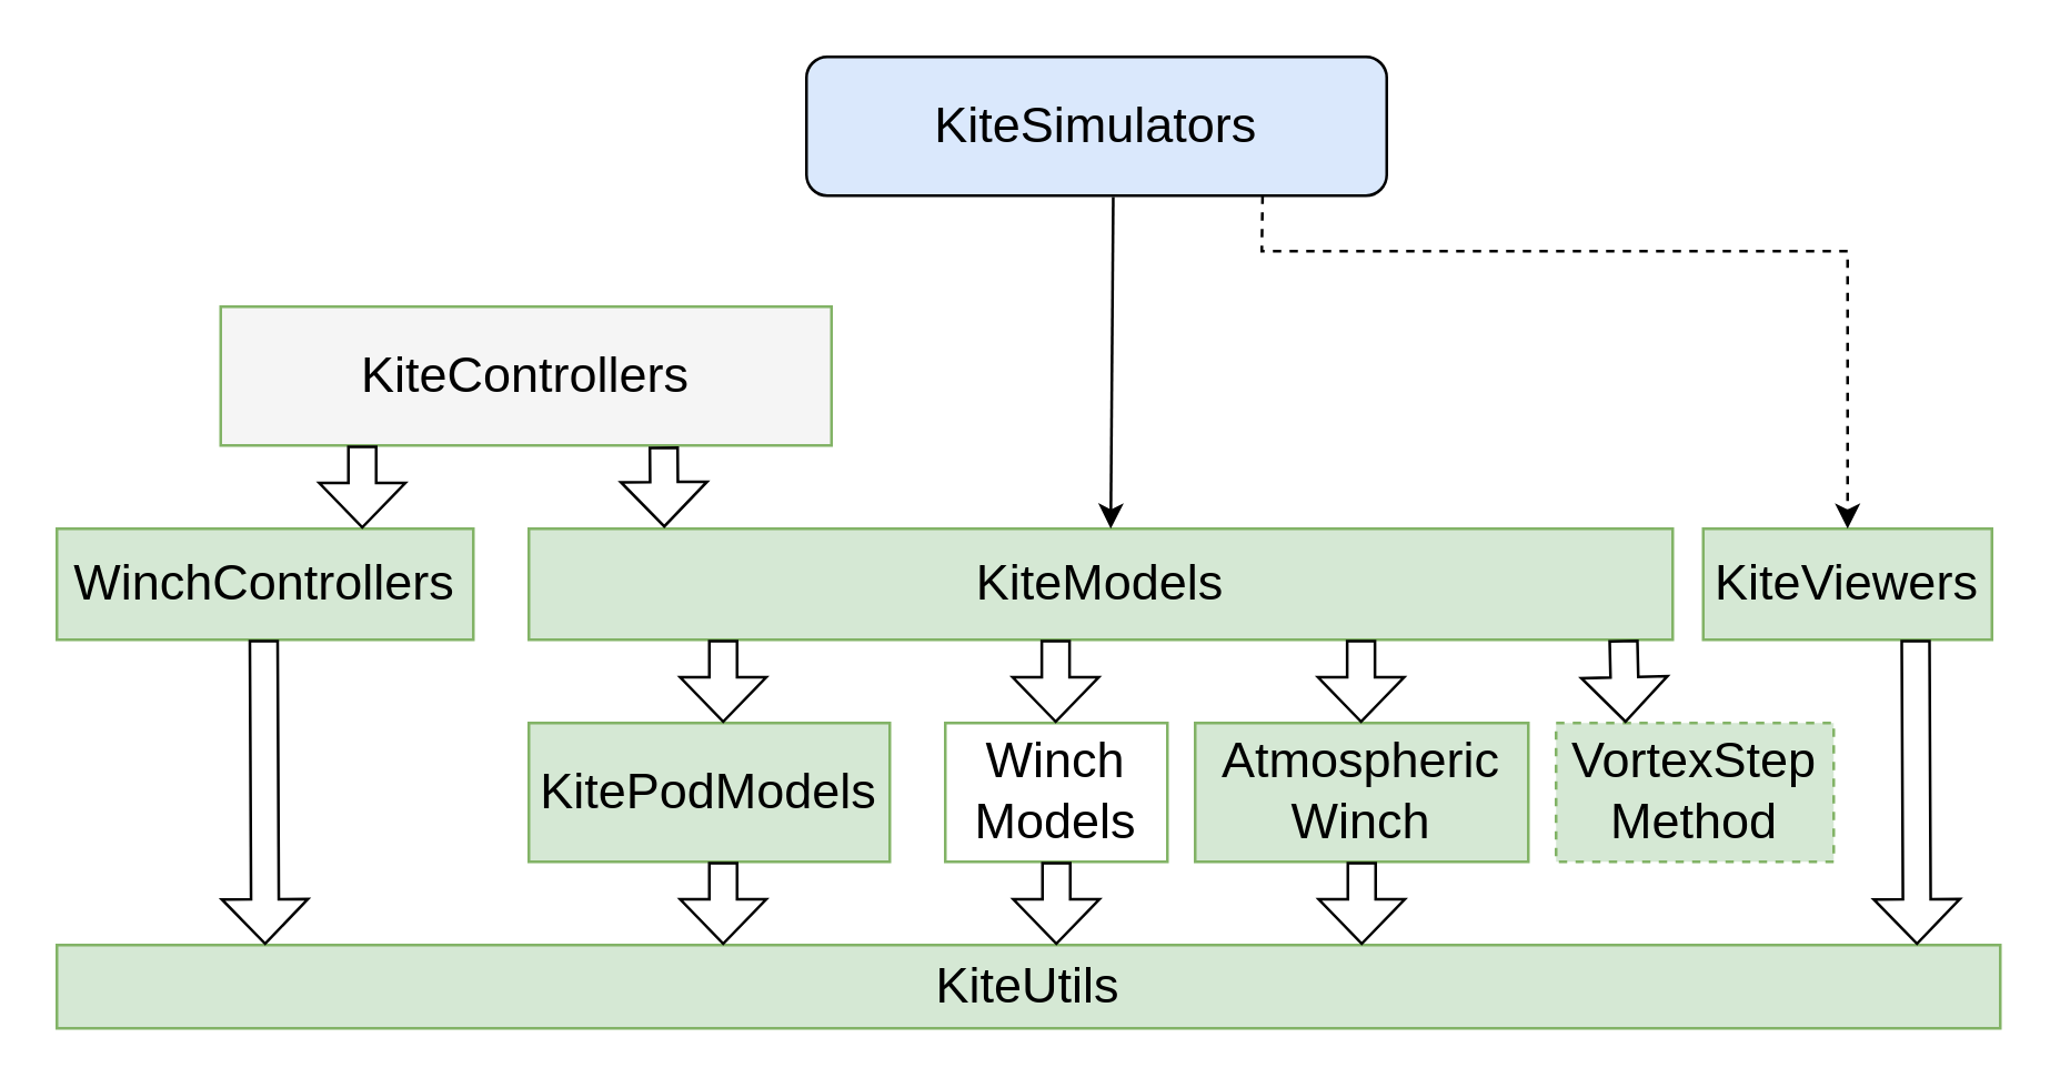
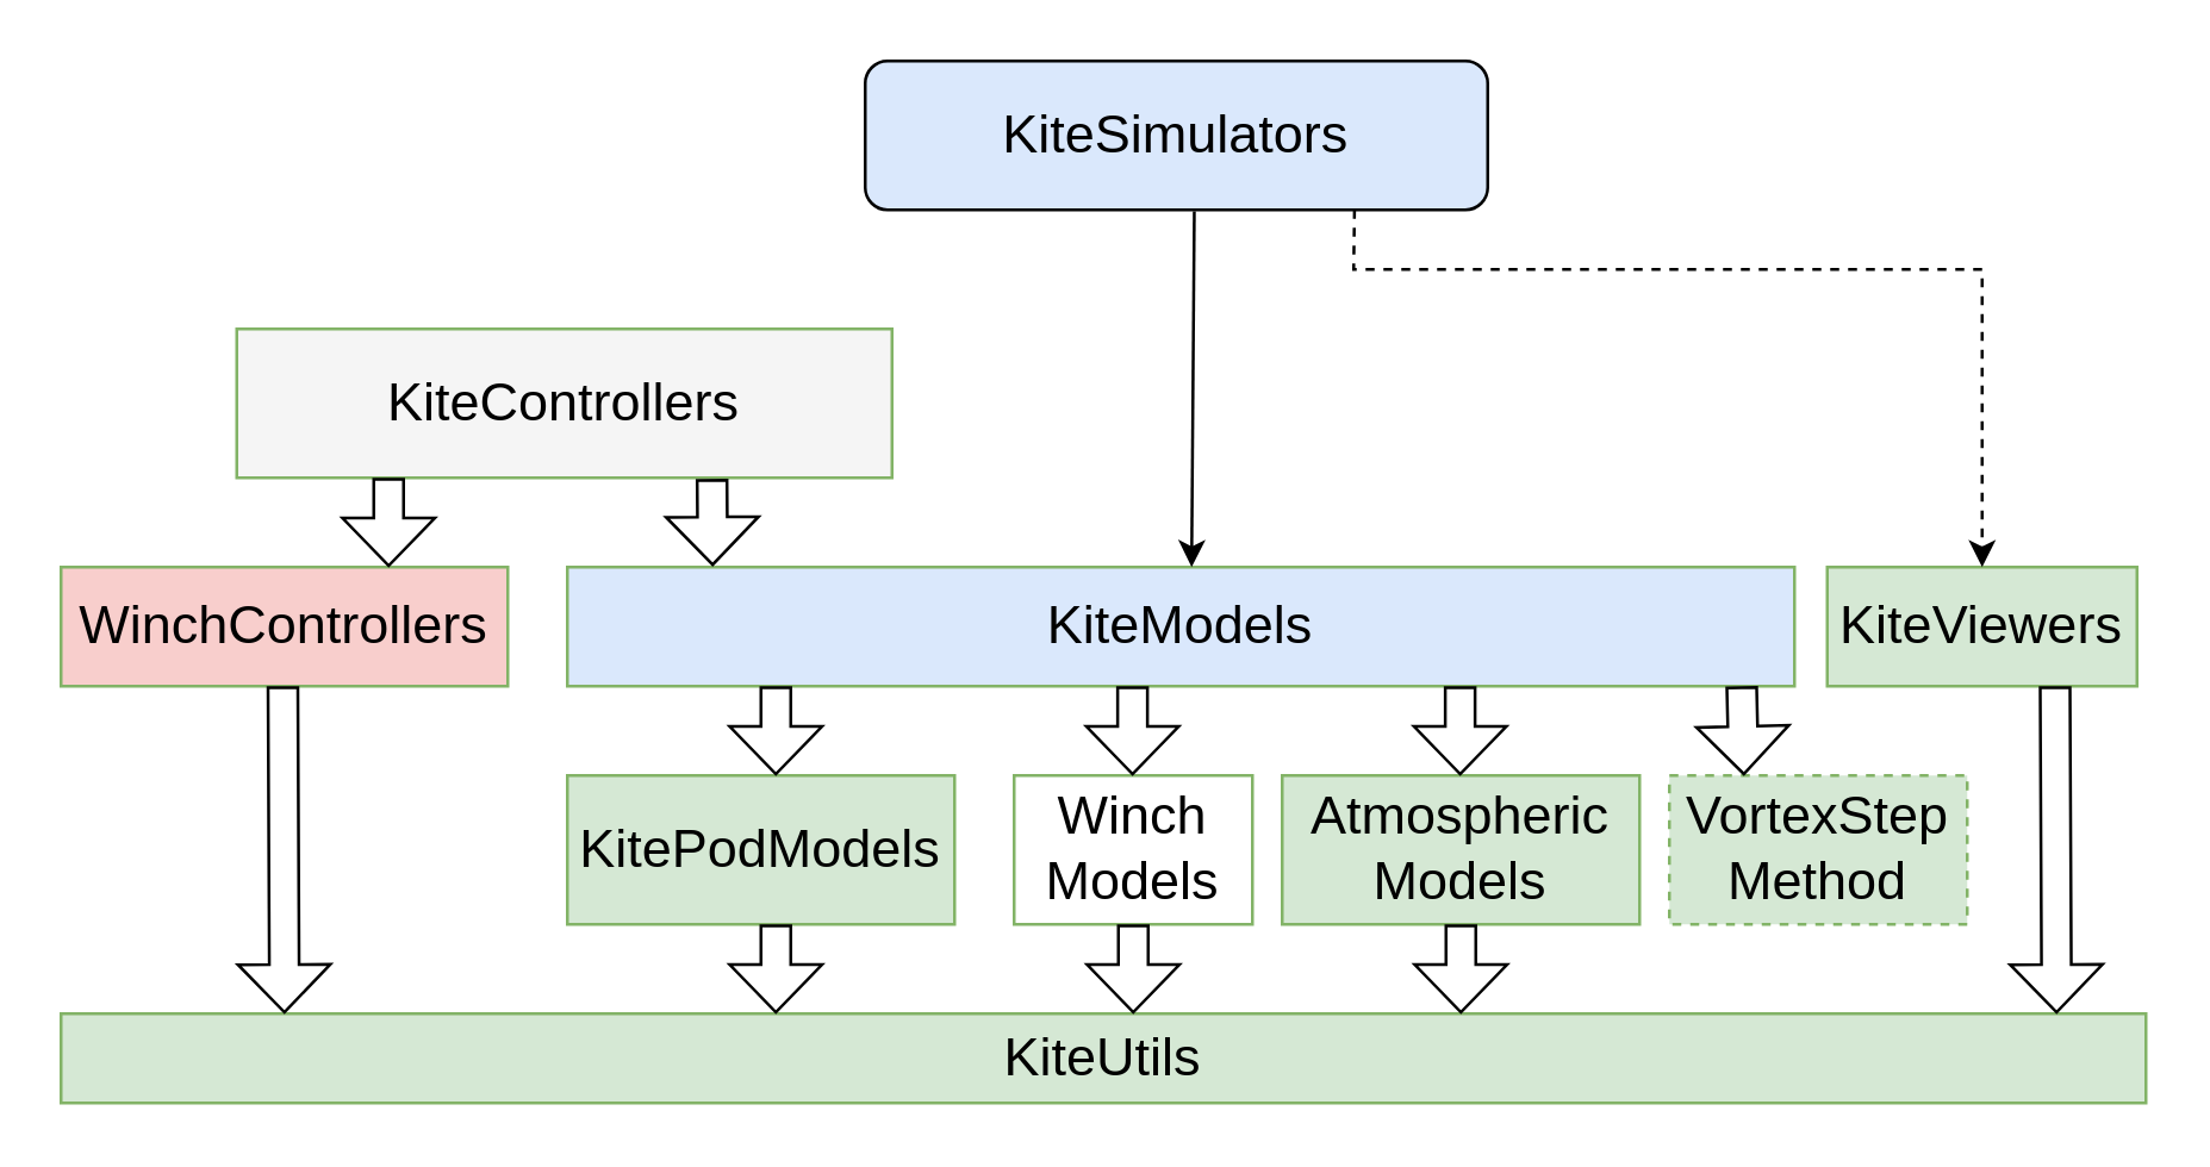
  <mxCell id="0" />
  <mxCell id="1" parent="0" />
  <mxCell id="2" value="KiteSimulators" style="rounded=1;whiteSpace=wrap;html=1;fontSize=18;fillColor=#dae8fc;" parent="1" vertex="1"><mxGeometry x="290" y="20" width="209" height="50" as="geometry" /></mxCell>
  <mxCell id="3" value="KiteControllers" style="rounded=0;whiteSpace=wrap;html=1;fontSize=18;fillColor=#f5f5f5;strokeColor=#82b366;" parent="1" vertex="1"><mxGeometry x="79" y="110" width="220" height="50" as="geometry" /></mxCell>
- <mxCell id="4" value="KiteModels" style="rounded=0;whiteSpace=wrap;html=1;fontSize=18;fillColor=#d5e8d4;strokeColor=#82b366;" parent="1" vertex="1"><mxGeometry x="190" y="190" width="412" height="40" as="geometry" /></mxCell>
+ <mxCell id="4" value="KiteModels" style="rounded=0;whiteSpace=wrap;html=1;fontSize=18;fillColor=#dae8fc;strokeColor=#82b366;" parent="1" vertex="1"><mxGeometry x="190" y="190" width="412" height="40" as="geometry" /></mxCell>
  <mxCell id="5" value="&lt;font style=&quot;font-size: 18px;&quot;&gt;KiteViewers&lt;/font&gt;" style="rounded=0;whiteSpace=wrap;html=1;fillColor=#d5e8d4;strokeColor=#82b366;" parent="1" vertex="1"><mxGeometry x="613" y="190" width="104" height="40" as="geometry" /></mxCell>
  <mxCell id="6" value="KitePodModels" style="rounded=0;whiteSpace=wrap;html=1;fontSize=18;fillColor=#d5e8d4;strokeColor=#82b366;" parent="1" vertex="1"><mxGeometry x="190" y="260" width="130" height="50" as="geometry" /></mxCell>
  <mxCell id="7" value="Winch&lt;br&gt;Models" style="rounded=0;whiteSpace=wrap;html=1;fontSize=18;fillColor=#ffffff;strokeColor=#82b366;" parent="1" vertex="1"><mxGeometry x="340" y="260" width="80" height="50" as="geometry" /></mxCell>
- <mxCell id="8" value="Atmospheric&lt;br style=&quot;font-size: 18px;&quot;&gt;Winch" style="rounded=0;whiteSpace=wrap;html=1;fontSize=18;fillColor=#d5e8d4;strokeColor=#82b366;" parent="1" vertex="1"><mxGeometry x="430" y="260" width="120" height="50" as="geometry" /></mxCell>
+ <mxCell id="8" value="Atmospheric&lt;br style=&quot;font-size: 18px;&quot;&gt;Models" style="rounded=0;whiteSpace=wrap;html=1;fontSize=18;fillColor=#d5e8d4;strokeColor=#82b366;" parent="1" vertex="1"><mxGeometry x="430" y="260" width="120" height="50" as="geometry" /></mxCell>
  <mxCell id="9" value="KiteUtils" style="rounded=0;whiteSpace=wrap;html=1;fontSize=18;fillColor=#d5e8d4;strokeColor=#82b366;" parent="1" vertex="1"><mxGeometry x="20" y="340" width="700" height="30" as="geometry" /></mxCell>
  <mxCell id="10" value="VortexStep&lt;br&gt;Method" style="rounded=0;whiteSpace=wrap;html=1;fontSize=18;fillColor=#d5e8d4;strokeColor=#82b366;dashed=1;" parent="1" vertex="1"><mxGeometry x="560" y="260" width="100" height="50" as="geometry" /></mxCell>
  <mxCell id="11" value="" style="shape=flexArrow;endArrow=classic;html=1;rounded=0;exitX=0.75;exitY=1;exitDx=0;exitDy=0;endSize=5;" parent="1" edge="1"><mxGeometry width="50" height="50" relative="1" as="geometry"><mxPoint x="689.5" y="230" as="sourcePoint" /><mxPoint x="690" y="340" as="targetPoint" /></mxGeometry></mxCell>
  <mxCell id="12" value="" style="shape=flexArrow;endArrow=classic;html=1;rounded=0;exitX=0.5;exitY=1;exitDx=0;exitDy=0;endSize=5;" parent="1" source="8" edge="1"><mxGeometry width="50" height="50" relative="1" as="geometry"><mxPoint x="465" y="440" as="sourcePoint" /><mxPoint x="490" y="340" as="targetPoint" /></mxGeometry></mxCell>
  <mxCell id="13" value="" style="shape=flexArrow;endArrow=classic;html=1;rounded=0;exitX=0.5;exitY=1;exitDx=0;exitDy=0;endSize=5;" parent="1" source="7" edge="1"><mxGeometry width="50" height="50" relative="1" as="geometry"><mxPoint x="430" y="440" as="sourcePoint" /><mxPoint x="380" y="340" as="targetPoint" /></mxGeometry></mxCell>
  <mxCell id="14" value="" style="shape=flexArrow;endArrow=classic;html=1;rounded=0;entryX=0.25;entryY=0;entryDx=0;entryDy=0;exitX=0.957;exitY=1;exitDx=0;exitDy=0;exitPerimeter=0;endSize=5;" parent="1" source="4" target="10" edge="1"><mxGeometry width="50" height="50" relative="1" as="geometry"><mxPoint x="580" y="231" as="sourcePoint" /><mxPoint x="570" y="220" as="targetPoint" /></mxGeometry></mxCell>
  <mxCell id="15" value="" style="endArrow=classic;html=1;rounded=0;exitX=0.786;exitY=1;exitDx=0;exitDy=0;exitPerimeter=0;entryX=0.5;entryY=0;entryDx=0;entryDy=0;dashed=1;" parent="1" source="2" target="5" edge="1"><mxGeometry width="50" height="50" relative="1" as="geometry"><mxPoint x="510" y="270" as="sourcePoint" /><mxPoint x="560" y="220" as="targetPoint" /><Array as="points"><mxPoint x="454" y="90" /><mxPoint x="665" y="90" /></Array></mxGeometry></mxCell>
  <mxCell id="16" value="" style="endArrow=classic;html=1;rounded=0;exitX=0.543;exitY=1.01;exitDx=0;exitDy=0;exitPerimeter=0;entryX=0.516;entryY=0;entryDx=0;entryDy=0;entryPerimeter=0;" parent="1" edge="1"><mxGeometry width="50" height="50" relative="1" as="geometry"><mxPoint x="400.487" y="70.5" as="sourcePoint" /><mxPoint x="399.592" y="190" as="targetPoint" /></mxGeometry></mxCell>
  <mxCell id="17" value="" style="shape=flexArrow;endArrow=classic;html=1;rounded=0;exitX=0.689;exitY=1.007;exitDx=0;exitDy=0;endSize=5;exitPerimeter=0;entryX=0.099;entryY=-0.008;entryDx=0;entryDy=0;entryPerimeter=0;" parent="1" edge="1"><mxGeometry width="50" height="50" relative="1" as="geometry"><mxPoint x="238.58" y="160.35" as="sourcePoint" /><mxPoint x="238.788" y="189.68" as="targetPoint" /></mxGeometry></mxCell>
  <mxCell id="18" value="" style="shape=flexArrow;endArrow=classic;html=1;rounded=0;exitX=0.5;exitY=1;exitDx=0;exitDy=0;endSize=5;" parent="1" edge="1"><mxGeometry width="50" height="50" relative="1" as="geometry"><mxPoint x="260" y="230" as="sourcePoint" /><mxPoint x="260" y="260" as="targetPoint" /></mxGeometry></mxCell>
  <mxCell id="19" value="" style="shape=flexArrow;endArrow=classic;html=1;rounded=0;exitX=0.5;exitY=1;exitDx=0;exitDy=0;endSize=5;" parent="1" edge="1"><mxGeometry width="50" height="50" relative="1" as="geometry"><mxPoint x="379.75" y="230" as="sourcePoint" /><mxPoint x="379.75" y="260" as="targetPoint" /></mxGeometry></mxCell>
  <mxCell id="20" value="" style="shape=flexArrow;endArrow=classic;html=1;rounded=0;exitX=0.5;exitY=1;exitDx=0;exitDy=0;endSize=5;" parent="1" edge="1"><mxGeometry width="50" height="50" relative="1" as="geometry"><mxPoint x="489.75" y="230" as="sourcePoint" /><mxPoint x="489.75" y="260" as="targetPoint" /></mxGeometry></mxCell>
  <mxCell id="21" value="" style="shape=flexArrow;endArrow=classic;html=1;rounded=0;exitX=0.5;exitY=1;exitDx=0;exitDy=0;endSize=5;" parent="1" edge="1"><mxGeometry width="50" height="50" relative="1" as="geometry"><mxPoint x="260" y="310" as="sourcePoint" /><mxPoint x="260" y="340" as="targetPoint" /></mxGeometry></mxCell>
- <mxCell id="22" value="WinchControllers" style="rounded=0;whiteSpace=wrap;html=1;fontSize=18;fillColor=#d5e8d4;strokeColor=#82b366;" parent="1" vertex="1"><mxGeometry x="20" y="190" width="150" height="40" as="geometry" /></mxCell>
+ <mxCell id="22" value="WinchControllers" style="rounded=0;whiteSpace=wrap;html=1;fontSize=18;fillColor=#f8cecc;strokeColor=#82b366;" parent="1" vertex="1"><mxGeometry x="20" y="190" width="150" height="40" as="geometry" /></mxCell>
  <mxCell id="23" value="" style="shape=flexArrow;endArrow=classic;html=1;rounded=0;exitX=0.689;exitY=1.007;exitDx=0;exitDy=0;endSize=5;exitPerimeter=0;entryX=0.099;entryY=-0.008;entryDx=0;entryDy=0;entryPerimeter=0;" edge="1" parent="1"><mxGeometry width="50" height="50" relative="1" as="geometry"><mxPoint x="130" y="160" as="sourcePoint" /><mxPoint x="130" y="190" as="targetPoint" /></mxGeometry></mxCell>
  <mxCell id="24" value="" style="shape=flexArrow;endArrow=classic;html=1;rounded=0;exitX=0.75;exitY=1;exitDx=0;exitDy=0;endSize=5;" edge="1" parent="1"><mxGeometry width="50" height="50" relative="1" as="geometry"><mxPoint x="94.5" y="230" as="sourcePoint" /><mxPoint x="95" y="340" as="targetPoint" /></mxGeometry></mxCell>
